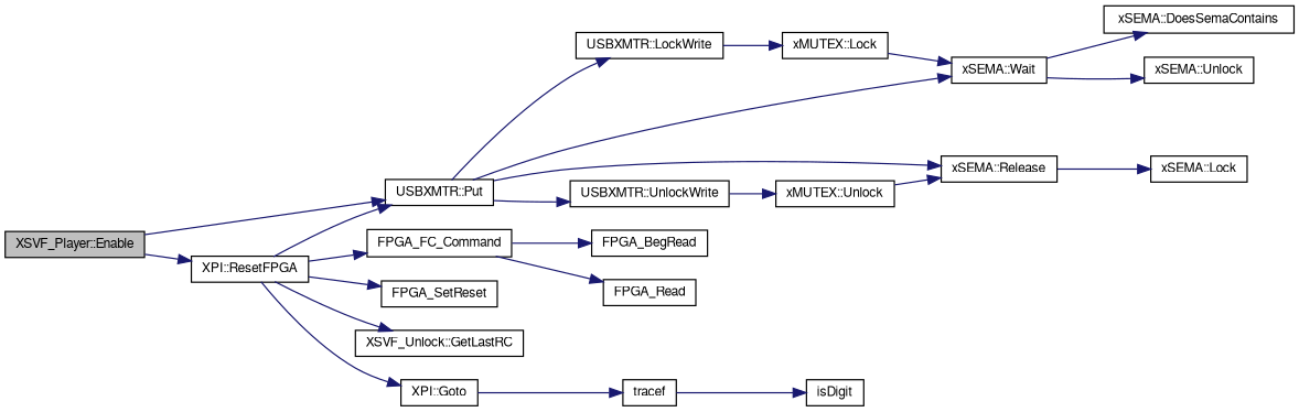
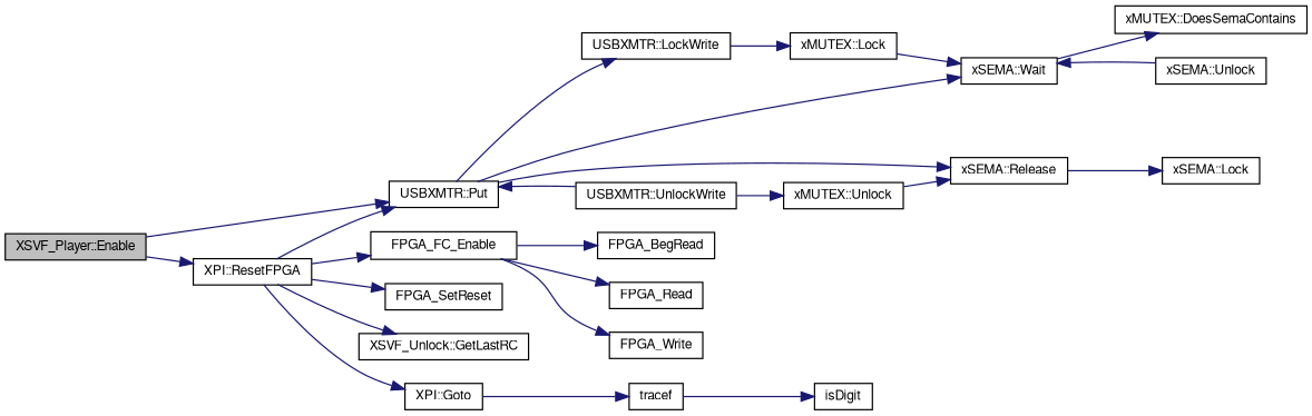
  digraph {
    rankdir=LR
    node [color=black fontname=FreeSans fontsize=10 shape=record]
    edge [color=midnightblue fontname=FreeSans fontsize=10 labelfontname=FreeSans labelfontsize=10 style=solid]
    n1 [fillcolor=grey75 fontcolor=black height=0.2 label="XSVF_Player::Enable" style=filled width=0.4]
    n2 [height=0.2 label="USBXMTR::Put" width=0.4]
    n3 [height=0.2 label="XPI::ResetFPGA" width=0.4]
    n4 [height=0.2 label="USBXMTR::LockWrite" width=0.4]
    n5 [height=0.2 label="xSEMA::Wait" width=0.4]
    n6 [height=0.2 label="xSEMA::Release" width=0.4]
    n7 [height=0.2 label="USBXMTR::UnlockWrite" width=0.4]
-   n8 [height=0.2 label=FPGA_FC_Command width=0.4]
+   n8 [height=0.2 label=FPGA_FC_Enable width=0.4]
    n9 [height=0.2 label=FPGA_SetReset width=0.4]
    n10 [height=0.2 label="XSVF_Unlock::GetLastRC" width=0.4]
    n11 [height=0.2 label="XPI::Goto" width=0.4]
    n12 [height=0.2 label="xMUTEX::Lock" width=0.4]
-   n13 [height=0.2 label="xSEMA::DoesSemaContains" width=0.4]
+   n13 [height=0.2 label="xMUTEX::DoesSemaContains" width=0.4]
    n14 [height=0.2 label="xSEMA::Unlock" width=0.4]
    n15 [height=0.2 label="xSEMA::Lock" width=0.4]
    n16 [height=0.2 label="xMUTEX::Unlock" width=0.4]
    n17 [height=0.2 label=FPGA_BegRead width=0.4]
    n18 [height=0.2 label=FPGA_Read width=0.4]
+   n19 [height=0.2 label=FPGA_Write width=0.4]
    n20 [height=0.2 label=tracef width=0.4]
    n21 [height=0.2 label=isDigit width=0.4]
    n1 -> n2
    n1 -> n3
    n2 -> n4
    n2 -> n5
    n2 -> n6
-   n2 -> n7
+   n7 -> n2
    n3 -> n2
    n3 -> n8
    n3 -> n9
    n3 -> n10
    n3 -> n11
    n4 -> n12
    n5 -> n13
-   n5 -> n14
+   n14 -> n5
    n6 -> n15
    n7 -> n16
    n8 -> n17
    n8 -> n18
+   n8 -> n19
    n11 -> n20
    n12 -> n5
    n16 -> n6
    n20 -> n21
  }
